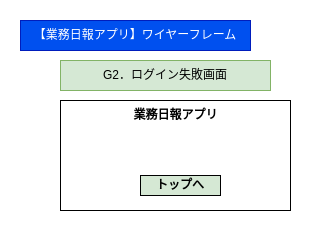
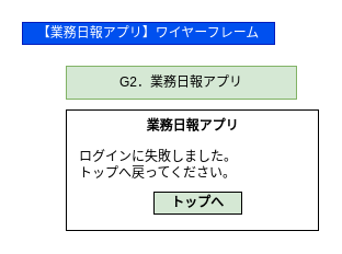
  <mxCell id="0" />
  <mxCell id="1" parent="0" />
- <mxCell id="2" value="G2．ログイン失敗画面" style="text;html=1;align=center;verticalAlign=middle;whiteSpace=wrap;rounded=0;fillColor=#d5e8d4;strokeColor=#82b366;" parent="1" vertex="1"><mxGeometry x="60" y="60" width="210" height="30" as="geometry" /></mxCell>
+ <mxCell id="2" value="G2．業務日報アプリ" style="text;html=1;align=center;verticalAlign=middle;whiteSpace=wrap;rounded=0;fillColor=#d5e8d4;strokeColor=#82b366;" parent="1" vertex="1"><mxGeometry x="60" y="60" width="210" height="30" as="geometry" /></mxCell>
  <mxCell id="3" value="" style="rounded=0;whiteSpace=wrap;html=1;" parent="1" vertex="1"><mxGeometry x="60" y="100" width="230" height="110" as="geometry" /></mxCell>
  <mxCell id="4" value="業務日報アプリ" style="text;html=1;align=center;verticalAlign=middle;whiteSpace=wrap;rounded=0;fontStyle=1" parent="1" vertex="1"><mxGeometry x="112.5" y="100" width="125" height="30" as="geometry" /></mxCell>
+ <mxCell id="5" value="ログインに失敗しました。&lt;div&gt;トップへ戻ってください。&lt;/div&gt;" style="text;html=1;align=left;verticalAlign=middle;whiteSpace=wrap;rounded=0;fontStyle=0" parent="1" vertex="1"><mxGeometry x="70" y="130" width="210" height="40" as="geometry" /></mxCell>
  <mxCell id="6" value="トップへ" style="rounded=0;whiteSpace=wrap;html=1;fontStyle=1;fillColor=#d5e8d4;" parent="1" vertex="1"><mxGeometry x="140" y="175" width="80" height="20" as="geometry" /></mxCell>
- <mxCell id="7" value="【業務日報アプリ】ワイヤーフレーム" style="text;html=1;align=center;verticalAlign=middle;whiteSpace=wrap;rounded=0;fillColor=#0050ef;fontColor=#ffffff;strokeColor=#001DBC;" parent="1" vertex="1"><mxGeometry width="230" height="30" as="geometry" x="20" y="20" /></mxCell>
+ <mxCell id="7" value="【業務日報アプリ】ワイヤーフレーム" style="text;html=1;align=center;verticalAlign=middle;whiteSpace=wrap;rounded=0;fillColor=#0050ef;fontColor=#ffffff;strokeColor=#001DBC;" parent="1" vertex="1"><mxGeometry x="20" y="20" width="230" height="20" as="geometry" /></mxCell>
